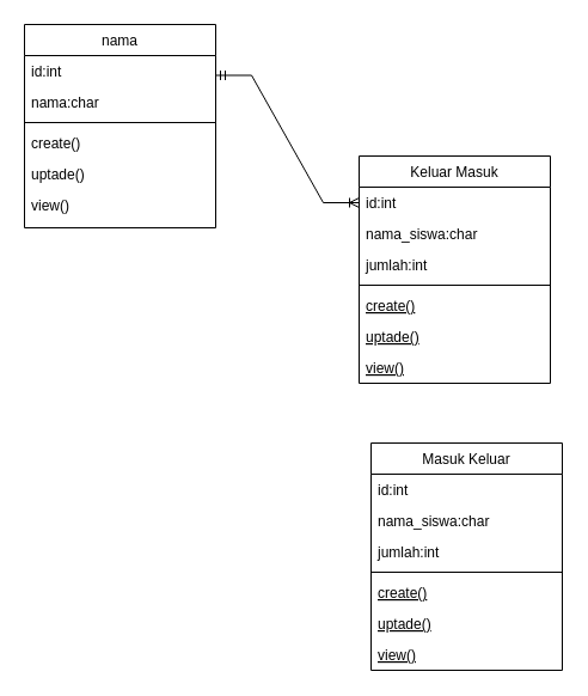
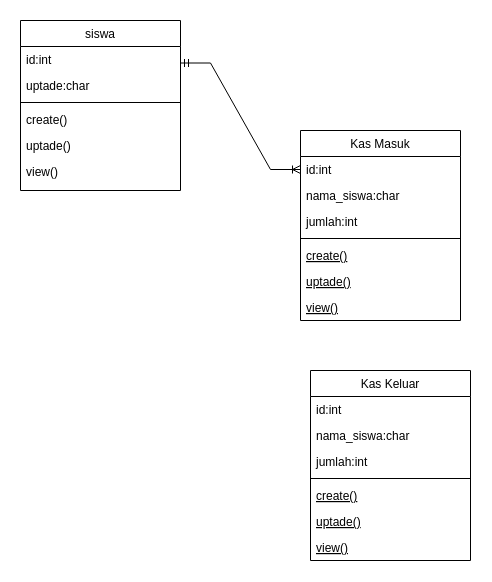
  <mxCell id="0" />
  <mxCell id="1" parent="0" />
- <mxCell id="2" value="nama" style="swimlane;fontStyle=0;align=center;verticalAlign=top;childLayout=stackLayout;horizontal=1;startSize=26;horizontalStack=0;resizeParent=1;resizeLast=0;collapsible=1;marginBottom=0;rounded=0;shadow=0;strokeWidth=1;" parent="1" vertex="1"><mxGeometry x="20" y="20" width="160" height="170" as="geometry"><mxRectangle x="550" y="140" width="160" height="26" as="alternateBounds" /></mxGeometry></mxCell>
+ <mxCell id="2" value="siswa" style="swimlane;fontStyle=0;align=center;verticalAlign=top;childLayout=stackLayout;horizontal=1;startSize=26;horizontalStack=0;resizeParent=1;resizeLast=0;collapsible=1;marginBottom=0;rounded=0;shadow=0;strokeWidth=1;" parent="1" vertex="1"><mxGeometry x="20" y="20" width="160" height="170" as="geometry"><mxRectangle x="550" y="140" width="160" height="26" as="alternateBounds" /></mxGeometry></mxCell>
  <mxCell id="3" value="id:int" style="text;align=left;verticalAlign=top;spacingLeft=4;spacingRight=4;overflow=hidden;rotatable=0;points=[[0,0.5],[1,0.5]];portConstraint=eastwest;" parent="2" vertex="1"><mxGeometry y="26" width="160" height="26" as="geometry" /></mxCell>
- <mxCell id="4" value="nama:char" style="text;align=left;verticalAlign=top;spacingLeft=4;spacingRight=4;overflow=hidden;rotatable=0;points=[[0,0.5],[1,0.5]];portConstraint=eastwest;rounded=0;shadow=0;html=0;" parent="2" vertex="1"><mxGeometry y="52" width="160" height="26" as="geometry" /></mxCell>
+ <mxCell id="4" value="uptade:char" style="text;align=left;verticalAlign=top;spacingLeft=4;spacingRight=4;overflow=hidden;rotatable=0;points=[[0,0.5],[1,0.5]];portConstraint=eastwest;rounded=0;shadow=0;html=0;" parent="2" vertex="1"><mxGeometry y="52" width="160" height="26" as="geometry" /></mxCell>
  <mxCell id="5" value="" style="line;html=1;strokeWidth=1;align=left;verticalAlign=middle;spacingTop=-1;spacingLeft=3;spacingRight=3;rotatable=0;labelPosition=right;points=[];portConstraint=eastwest;" parent="2" vertex="1"><mxGeometry y="78" width="160" height="8" as="geometry" /></mxCell>
  <mxCell id="6" value="create()" style="text;align=left;verticalAlign=top;spacingLeft=4;spacingRight=4;overflow=hidden;rotatable=0;points=[[0,0.5],[1,0.5]];portConstraint=eastwest;" vertex="1" parent="2"><mxGeometry y="86" width="160" height="26" as="geometry" /></mxCell>
  <mxCell id="7" value="uptade()" style="text;align=left;verticalAlign=top;spacingLeft=4;spacingRight=4;overflow=hidden;rotatable=0;points=[[0,0.5],[1,0.5]];portConstraint=eastwest;" vertex="1" parent="2"><mxGeometry y="112" width="160" height="26" as="geometry" /></mxCell>
  <mxCell id="8" value="view()" style="text;align=left;verticalAlign=top;spacingLeft=4;spacingRight=4;overflow=hidden;rotatable=0;points=[[0,0.5],[1,0.5]];portConstraint=eastwest;" vertex="1" parent="2"><mxGeometry y="138" width="160" height="26" as="geometry" /></mxCell>
- <mxCell id="9" value="Keluar Masuk" style="swimlane;fontStyle=0;align=center;verticalAlign=top;childLayout=stackLayout;horizontal=1;startSize=26;horizontalStack=0;resizeParent=1;resizeLast=0;collapsible=1;marginBottom=0;rounded=0;shadow=0;strokeWidth=1;" vertex="1" parent="1"><mxGeometry x="300" y="130" width="160" height="190" as="geometry"><mxRectangle x="130" y="380" width="160" height="26" as="alternateBounds" /></mxGeometry></mxCell>
+ <mxCell id="9" value="Kas Masuk" style="swimlane;fontStyle=0;align=center;verticalAlign=top;childLayout=stackLayout;horizontal=1;startSize=26;horizontalStack=0;resizeParent=1;resizeLast=0;collapsible=1;marginBottom=0;rounded=0;shadow=0;strokeWidth=1;" vertex="1" parent="1"><mxGeometry x="300" y="130" width="160" height="190" as="geometry"><mxRectangle x="130" y="380" width="160" height="26" as="alternateBounds" /></mxGeometry></mxCell>
  <mxCell id="10" value="id:int" style="text;align=left;verticalAlign=top;spacingLeft=4;spacingRight=4;overflow=hidden;rotatable=0;points=[[0,0.5],[1,0.5]];portConstraint=eastwest;" vertex="1" parent="9"><mxGeometry y="26" width="160" height="26" as="geometry" /></mxCell>
  <mxCell id="11" value="nama_siswa:char" style="text;align=left;verticalAlign=top;spacingLeft=4;spacingRight=4;overflow=hidden;rotatable=0;points=[[0,0.5],[1,0.5]];portConstraint=eastwest;rounded=0;shadow=0;html=0;" vertex="1" parent="9"><mxGeometry y="52" width="160" height="26" as="geometry" /></mxCell>
  <mxCell id="12" value="jumlah:int" style="text;align=left;verticalAlign=top;spacingLeft=4;spacingRight=4;overflow=hidden;rotatable=0;points=[[0,0.5],[1,0.5]];portConstraint=eastwest;rounded=0;shadow=0;html=0;" vertex="1" parent="9"><mxGeometry y="78" width="160" height="26" as="geometry" /></mxCell>
  <mxCell id="13" value="" style="line;html=1;strokeWidth=1;align=left;verticalAlign=middle;spacingTop=-1;spacingLeft=3;spacingRight=3;rotatable=0;labelPosition=right;points=[];portConstraint=eastwest;" vertex="1" parent="9"><mxGeometry y="104" width="160" height="8" as="geometry" /></mxCell>
  <mxCell id="14" value="create()" style="text;align=left;verticalAlign=top;spacingLeft=4;spacingRight=4;overflow=hidden;rotatable=0;points=[[0,0.5],[1,0.5]];portConstraint=eastwest;fontStyle=4" vertex="1" parent="9"><mxGeometry y="112" width="160" height="26" as="geometry" /></mxCell>
  <mxCell id="15" value="uptade()" style="text;align=left;verticalAlign=top;spacingLeft=4;spacingRight=4;overflow=hidden;rotatable=0;points=[[0,0.5],[1,0.5]];portConstraint=eastwest;fontStyle=4" vertex="1" parent="9"><mxGeometry y="138" width="160" height="26" as="geometry" /></mxCell>
  <mxCell id="16" value="view()" style="text;align=left;verticalAlign=top;spacingLeft=4;spacingRight=4;overflow=hidden;rotatable=0;points=[[0,0.5],[1,0.5]];portConstraint=eastwest;fontStyle=4" vertex="1" parent="9"><mxGeometry y="164" width="160" height="26" as="geometry" /></mxCell>
- <mxCell id="17" value="Masuk Keluar" style="swimlane;fontStyle=0;align=center;verticalAlign=top;childLayout=stackLayout;horizontal=1;startSize=26;horizontalStack=0;resizeParent=1;resizeLast=0;collapsible=1;marginBottom=0;rounded=0;shadow=0;strokeWidth=1;" vertex="1" parent="1"><mxGeometry x="310" y="370" width="160" height="190" as="geometry"><mxRectangle x="130" y="380" width="160" height="26" as="alternateBounds" /></mxGeometry></mxCell>
+ <mxCell id="17" value="Kas Keluar" style="swimlane;fontStyle=0;align=center;verticalAlign=top;childLayout=stackLayout;horizontal=1;startSize=26;horizontalStack=0;resizeParent=1;resizeLast=0;collapsible=1;marginBottom=0;rounded=0;shadow=0;strokeWidth=1;" vertex="1" parent="1"><mxGeometry x="310" y="370" width="160" height="190" as="geometry"><mxRectangle x="130" y="380" width="160" height="26" as="alternateBounds" /></mxGeometry></mxCell>
  <mxCell id="18" value="id:int" style="text;align=left;verticalAlign=top;spacingLeft=4;spacingRight=4;overflow=hidden;rotatable=0;points=[[0,0.5],[1,0.5]];portConstraint=eastwest;" vertex="1" parent="17"><mxGeometry y="26" width="160" height="26" as="geometry" /></mxCell>
  <mxCell id="19" value="nama_siswa:char" style="text;align=left;verticalAlign=top;spacingLeft=4;spacingRight=4;overflow=hidden;rotatable=0;points=[[0,0.5],[1,0.5]];portConstraint=eastwest;rounded=0;shadow=0;html=0;" vertex="1" parent="17"><mxGeometry y="52" width="160" height="26" as="geometry" /></mxCell>
  <mxCell id="20" value="jumlah:int" style="text;align=left;verticalAlign=top;spacingLeft=4;spacingRight=4;overflow=hidden;rotatable=0;points=[[0,0.5],[1,0.5]];portConstraint=eastwest;rounded=0;shadow=0;html=0;" vertex="1" parent="17"><mxGeometry y="78" width="160" height="26" as="geometry" /></mxCell>
  <mxCell id="21" value="" style="line;html=1;strokeWidth=1;align=left;verticalAlign=middle;spacingTop=-1;spacingLeft=3;spacingRight=3;rotatable=0;labelPosition=right;points=[];portConstraint=eastwest;" vertex="1" parent="17"><mxGeometry y="104" width="160" height="8" as="geometry" /></mxCell>
  <mxCell id="22" value="create()" style="text;align=left;verticalAlign=top;spacingLeft=4;spacingRight=4;overflow=hidden;rotatable=0;points=[[0,0.5],[1,0.5]];portConstraint=eastwest;fontStyle=4" vertex="1" parent="17"><mxGeometry y="112" width="160" height="26" as="geometry" /></mxCell>
  <mxCell id="23" value="uptade()" style="text;align=left;verticalAlign=top;spacingLeft=4;spacingRight=4;overflow=hidden;rotatable=0;points=[[0,0.5],[1,0.5]];portConstraint=eastwest;fontStyle=4" vertex="1" parent="17"><mxGeometry y="138" width="160" height="26" as="geometry" /></mxCell>
  <mxCell id="24" value="view()" style="text;align=left;verticalAlign=top;spacingLeft=4;spacingRight=4;overflow=hidden;rotatable=0;points=[[0,0.5],[1,0.5]];portConstraint=eastwest;fontStyle=4" vertex="1" parent="17"><mxGeometry y="164" width="160" height="26" as="geometry" /></mxCell>
  <mxCell id="25" value="" style="edgeStyle=entityRelationEdgeStyle;fontSize=12;html=1;endArrow=ERoneToMany;startArrow=ERmandOne;rounded=0;exitX=1;exitY=0.25;exitDx=0;exitDy=0;entryX=0;entryY=0.5;entryDx=0;entryDy=0;" edge="1" parent="1" source="2" target="10"><mxGeometry width="100" height="100" relative="1" as="geometry"><mxPoint x="210" y="230" as="sourcePoint" /><mxPoint x="310" y="130" as="targetPoint" /></mxGeometry></mxCell>
